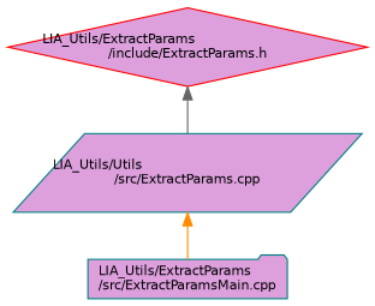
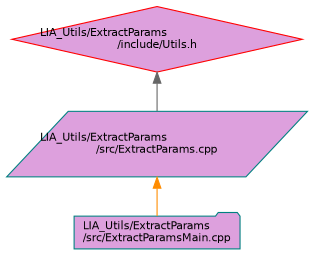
  digraph {
    node [color=teal fillcolor=plum fontname=Helvetica fontsize=10 style=filled]
    edge [dir=back fontname=Helvetica fontsize=10 labelfontname=Helvetica labelfontsize=10 style=solid]
-   n1 [color=red fontcolor=black height=0.2 label="LIA_Utils/ExtractParams\l/include/ExtractParams.h" shape=diamond width=0.4]
-   n2 [height=0.2 label="LIA_Utils/Utils\l/src/ExtractParams.cpp" shape=parallelogram width=0.4]
+   n1 [color=red fontcolor=black height=0.2 label="LIA_Utils/ExtractParams\l/include/Utils.h" shape=diamond width=0.4]
+   n2 [height=0.2 label="LIA_Utils/ExtractParams\l/src/ExtractParams.cpp" shape=parallelogram width=0.4]
    n3 [height=0.2 label="LIA_Utils/ExtractParams\l/src/ExtractParamsMain.cpp" shape=folder width=0.4]
    n1 -> n2 [color=gray40]
    n2 -> n3 [color=darkorange]
  }
